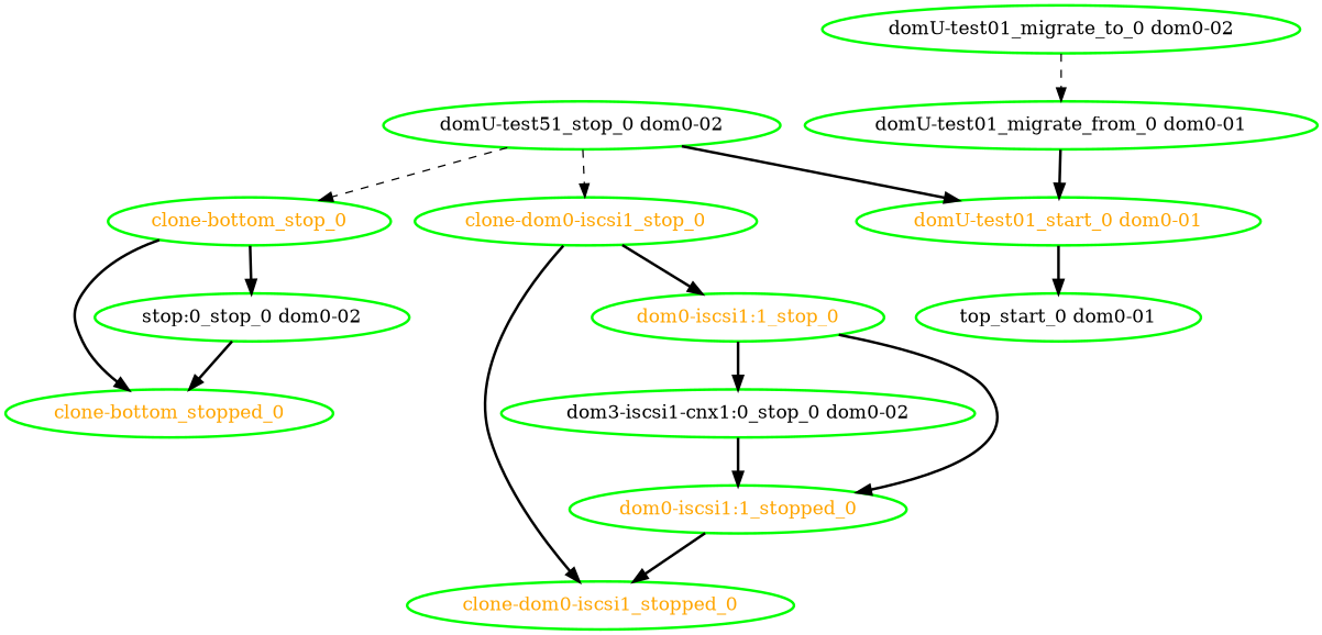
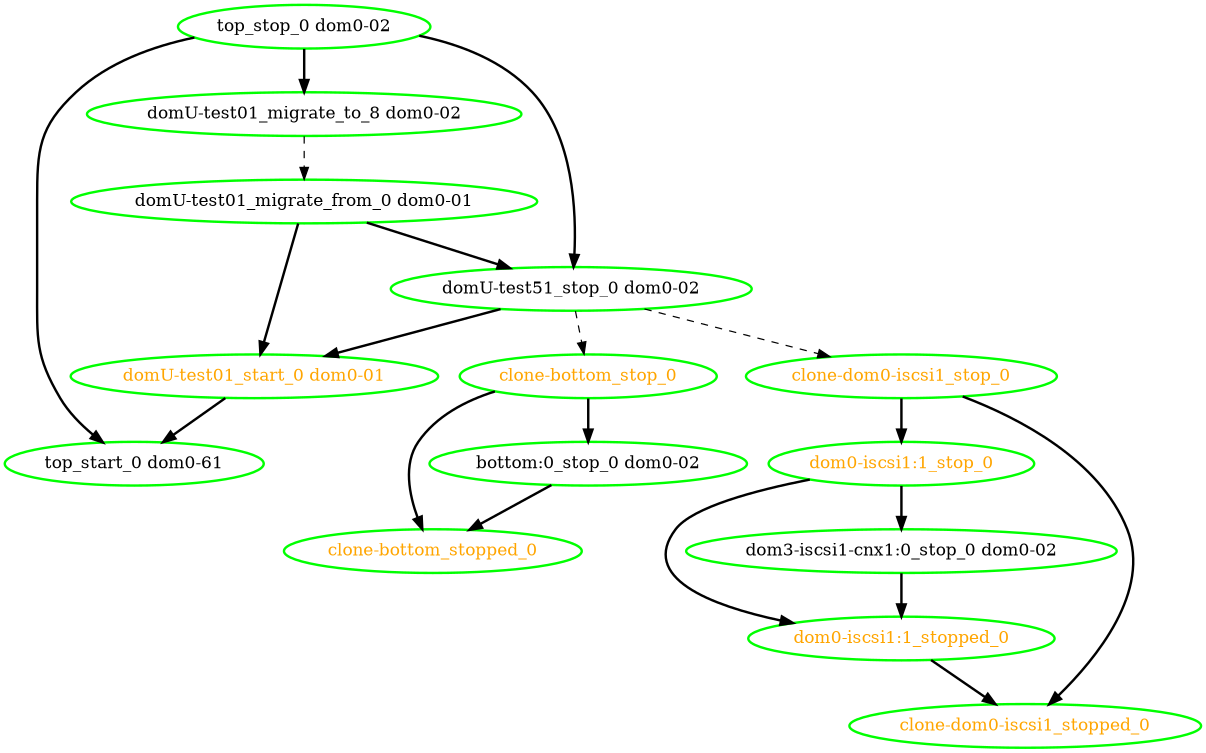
  digraph {
    node [color=green fontcolor=orange style=bold]
    edge [style=bold]
    "clone-bottom_stopped_0"
-   "bottom:0_stop_0 dom0-02" [fontcolor=black label="stop:0_stop_0 dom0-02"]
+   "bottom:0_stop_0 dom0-02" [fontcolor=black]
    "clone-bottom_stop_0"
    "clone-dom0-iscsi1_stop_0"
    "clone-dom0-iscsi1_stopped_0"
    "dom0-iscsi1:1_stop_0"
    n7 [fontcolor=black label="dom3-iscsi1-cnx1:0_stop_0 dom0-02"]
    "dom0-iscsi1:1_stopped_0"
    "domU-test01_start_0 dom0-01"
    "domU-test01_migrate_from_0 dom0-01" [fontcolor=black]
    n11 [fontcolor=black label="domU-test51_stop_0 dom0-02"]
-   "top_start_0 dom0-01" [fontcolor=black]
-   "domU-test01_migrate_to_0 dom0-02" [fontcolor=black]
+   "top_start_0 dom0-01" [fontcolor=black label="top_start_0 dom0-61"]
+   "domU-test01_migrate_to_0 dom0-02" [fontcolor=black label="domU-test01_migrate_to_8 dom0-02"]
+   "top_stop_0 dom0-02" [fontcolor=black]
    "bottom:0_stop_0 dom0-02" -> "clone-bottom_stopped_0"
    "clone-bottom_stop_0" -> "clone-bottom_stopped_0"
    "clone-bottom_stop_0" -> "bottom:0_stop_0 dom0-02"
    "clone-dom0-iscsi1_stop_0" -> "clone-dom0-iscsi1_stopped_0"
    "clone-dom0-iscsi1_stop_0" -> "dom0-iscsi1:1_stop_0"
    "dom0-iscsi1:1_stop_0" -> n7
    "dom0-iscsi1:1_stop_0" -> "dom0-iscsi1:1_stopped_0"
    n7 -> "dom0-iscsi1:1_stopped_0"
    "dom0-iscsi1:1_stopped_0" -> "clone-dom0-iscsi1_stopped_0"
    "domU-test01_start_0 dom0-01" -> "top_start_0 dom0-01"
    "domU-test01_migrate_from_0 dom0-01" -> "domU-test01_start_0 dom0-01"
+   "domU-test01_migrate_from_0 dom0-01" -> n11
    n11 -> "clone-bottom_stop_0" [style=dashed]
    n11 -> "clone-dom0-iscsi1_stop_0" [style=dashed]
    n11 -> "domU-test01_start_0 dom0-01"
    "domU-test01_migrate_to_0 dom0-02" -> "domU-test01_migrate_from_0 dom0-01" [style=dashed]
+   "top_stop_0 dom0-02" -> n11
+   "top_stop_0 dom0-02" -> "top_start_0 dom0-01"
+   "top_stop_0 dom0-02" -> "domU-test01_migrate_to_0 dom0-02"
  }
